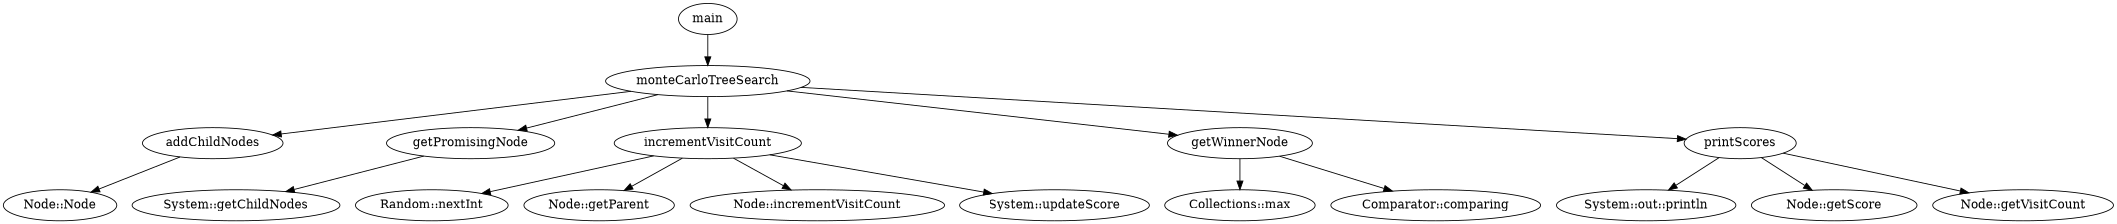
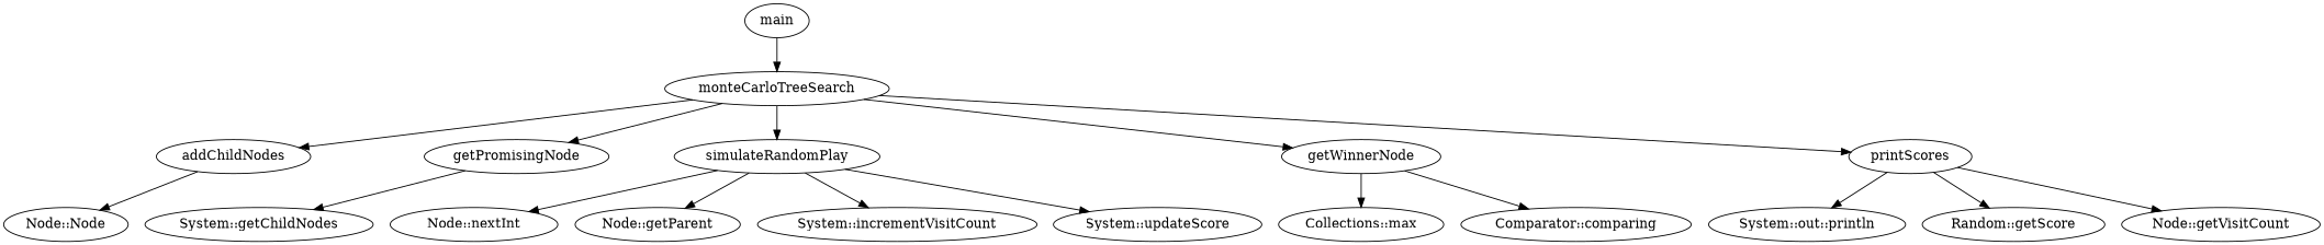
  digraph {
    main
    monteCarloTreeSearch
    addChildNodes
    getPromisingNode
-   simulateRandomPlay [label=incrementVisitCount]
+   simulateRandomPlay
    getWinnerNode
    printScores
    "Node::Node"
    n9 [label="System::getChildNodes"]
-   "Random::nextInt"
+   "Random::nextInt" [label="Node::nextInt"]
    "Node::getParent"
-   "Node::incrementVisitCount"
+   "Node::incrementVisitCount" [label="System::incrementVisitCount"]
    n13 [label="System::updateScore"]
    "Collections::max"
    "Comparator::comparing"
    "System::out::println"
-   "Node::getScore"
+   "Node::getScore" [label="Random::getScore"]
    "Node::getVisitCount"
    main -> monteCarloTreeSearch
    monteCarloTreeSearch -> addChildNodes
    monteCarloTreeSearch -> getPromisingNode
    monteCarloTreeSearch -> simulateRandomPlay
    monteCarloTreeSearch -> getWinnerNode
    monteCarloTreeSearch -> printScores
    addChildNodes -> "Node::Node"
    getPromisingNode -> n9
    simulateRandomPlay -> "Random::nextInt"
    simulateRandomPlay -> "Node::getParent"
    simulateRandomPlay -> "Node::incrementVisitCount"
    simulateRandomPlay -> n13
    getWinnerNode -> "Collections::max"
    getWinnerNode -> "Comparator::comparing"
    printScores -> "System::out::println"
    printScores -> "Node::getScore"
    printScores -> "Node::getVisitCount"
  }
